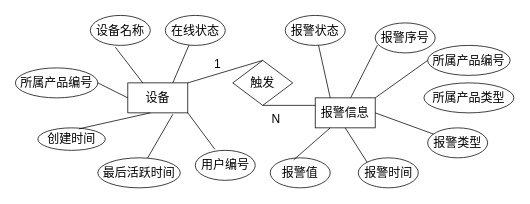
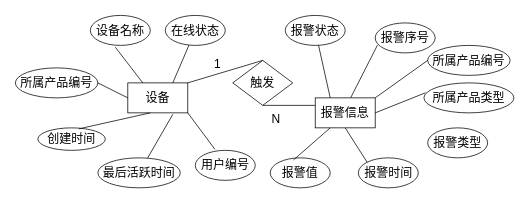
  <mxCell id="0" />
  <mxCell id="1" parent="0" />
  <mxCell id="2" value="&lt;font face=&quot;Helvetica&quot; style=&quot;font-size: 16px;&quot;&gt;报警信息&lt;/font&gt;" style="rounded=0;whiteSpace=wrap;html=1;" vertex="1" parent="1"><mxGeometry x="420" y="130" width="80" height="40" as="geometry" /></mxCell>
  <mxCell id="3" value="&lt;font style=&quot;font-size: 16px;&quot;&gt;设备&lt;/font&gt;" style="rounded=0;whiteSpace=wrap;html=1;" vertex="1" parent="1"><mxGeometry x="170" y="110" width="80" height="40" as="geometry" /></mxCell>
  <mxCell id="4" value="&lt;p class=&quot;MsoNormal&quot;&gt;&lt;font face=&quot;Helvetica&quot; style=&quot;font-size: 16px;&quot;&gt;设备名称&lt;/font&gt;&lt;/p&gt;" style="ellipse;whiteSpace=wrap;html=1;" vertex="1" parent="1"><mxGeometry x="120" y="20" width="80" height="40" as="geometry" /></mxCell>
  <mxCell id="5" value="&lt;p class=&quot;MsoNormal&quot;&gt;&lt;font face=&quot;Helvetica&quot; style=&quot;font-size: 16px;&quot;&gt;在线状态&lt;/font&gt;&lt;/p&gt;" style="ellipse;whiteSpace=wrap;html=1;" vertex="1" parent="1"><mxGeometry x="220" y="20" width="80" height="40" as="geometry" /></mxCell>
  <mxCell id="6" value="&lt;p class=&quot;MsoNormal&quot;&gt;&lt;font face=&quot;Helvetica&quot; style=&quot;font-size: 16px;&quot;&gt;用户编号&lt;/font&gt;&lt;/p&gt;" style="ellipse;whiteSpace=wrap;html=1;" vertex="1" parent="1"><mxGeometry x="260" y="200" width="80" height="40" as="geometry" /></mxCell>
  <mxCell id="7" value="&lt;p class=&quot;MsoNormal&quot;&gt;&lt;font face=&quot;Helvetica&quot; style=&quot;font-size: 16px;&quot;&gt;最后活跃时间&lt;/font&gt;&lt;/p&gt;" style="ellipse;whiteSpace=wrap;html=1;" vertex="1" parent="1"><mxGeometry x="130" y="210" width="110" height="40" as="geometry" /></mxCell>
  <mxCell id="8" value="&lt;p class=&quot;MsoNormal&quot;&gt;&lt;font face=&quot;Helvetica&quot; style=&quot;font-size: 16px;&quot;&gt;所属产品编号&lt;/font&gt;&lt;/p&gt;" style="ellipse;whiteSpace=wrap;html=1;" vertex="1" parent="1"><mxGeometry x="20" y="90" width="110" height="40" as="geometry" /></mxCell>
  <mxCell id="9" value="&lt;p class=&quot;MsoNormal&quot;&gt;&lt;span style=&quot;color: rgb(0, 0, 0);&quot;&gt;&lt;font face=&quot;Helvetica&quot; style=&quot;font-size: 16px;&quot;&gt;创建时间&lt;/font&gt;&lt;/span&gt;&lt;/p&gt;" style="ellipse;whiteSpace=wrap;html=1;" vertex="1" parent="1"><mxGeometry x="50" y="170" width="90" height="30" as="geometry" /></mxCell>
  <mxCell id="10" value="" style="endArrow=none;html=1;rounded=0;entryX=1;entryY=0.5;entryDx=0;entryDy=0;exitX=0;exitY=0.5;exitDx=0;exitDy=0;" edge="1" parent="1" source="3" target="8"><mxGeometry width="50" height="50" relative="1" as="geometry"><mxPoint x="170" y="130" as="sourcePoint" /><mxPoint x="510" y="-140" as="targetPoint" /></mxGeometry></mxCell>
  <mxCell id="11" value="" style="endArrow=none;html=1;rounded=0;entryX=0.417;entryY=1.06;entryDx=0;entryDy=0;exitX=0.25;exitY=0;exitDx=0;exitDy=0;entryPerimeter=0;" edge="1" parent="1" source="3" target="4"><mxGeometry width="50" height="50" relative="1" as="geometry"><mxPoint x="500" y="-80.5" as="sourcePoint" /><mxPoint x="558" y="-139.5" as="targetPoint" /></mxGeometry></mxCell>
  <mxCell id="12" value="" style="endArrow=none;html=1;rounded=0;exitX=0.75;exitY=0;exitDx=0;exitDy=0;" edge="1" parent="1" source="3" target="5"><mxGeometry width="50" height="50" relative="1" as="geometry"><mxPoint x="498" y="-64.5" as="sourcePoint" /><mxPoint x="600" y="-110" as="targetPoint" /></mxGeometry></mxCell>
  <mxCell id="13" value="" style="endArrow=none;html=1;rounded=0;entryX=0.327;entryY=-0.035;entryDx=0;entryDy=0;exitX=1;exitY=1;exitDx=0;exitDy=0;entryPerimeter=0;" edge="1" parent="1" source="3" target="6"><mxGeometry width="50" height="50" relative="1" as="geometry"><mxPoint x="498" y="-50" as="sourcePoint" /><mxPoint x="630" y="-75.5" as="targetPoint" /></mxGeometry></mxCell>
  <mxCell id="14" value="" style="endArrow=none;html=1;rounded=0;" edge="1" parent="1" target="7"><mxGeometry width="50" height="50" relative="1" as="geometry"><mxPoint x="230" y="152" as="sourcePoint" /><mxPoint x="612" y="-30" as="targetPoint" /></mxGeometry></mxCell>
  <mxCell id="15" value="" style="endArrow=none;html=1;rounded=0;entryX=0.607;entryY=0.045;entryDx=0;entryDy=0;entryPerimeter=0;" edge="1" parent="1" target="9"><mxGeometry width="50" height="50" relative="1" as="geometry"><mxPoint x="200" y="150" as="sourcePoint" /><mxPoint x="600" y="20" as="targetPoint" /></mxGeometry></mxCell>
  <mxCell id="16" value="&lt;span style=&quot;font-size: 16px;&quot;&gt;触发&lt;/span&gt;" style="rhombus;whiteSpace=wrap;html=1;" vertex="1" parent="1"><mxGeometry x="310" y="80" width="80" height="60" as="geometry" /></mxCell>
  <mxCell id="17" value="" style="endArrow=none;html=1;rounded=0;exitX=0.5;exitY=0;exitDx=0;exitDy=0;" edge="1" parent="1" source="16"><mxGeometry width="50" height="50" relative="1" as="geometry"><mxPoint x="450" y="30" as="sourcePoint" /><mxPoint x="250" y="110" as="targetPoint" /></mxGeometry></mxCell>
  <mxCell id="18" value="" style="endArrow=none;html=1;rounded=0;exitX=0;exitY=0.25;exitDx=0;exitDy=0;entryX=0.5;entryY=1;entryDx=0;entryDy=0;" edge="1" parent="1" source="2" target="16"><mxGeometry width="50" height="50" relative="1" as="geometry"><mxPoint x="600" y="230" as="sourcePoint" /><mxPoint x="530" y="130" as="targetPoint" /></mxGeometry></mxCell>
  <mxCell id="19" value="&lt;p class=&quot;MsoNormal&quot;&gt;&lt;font face=&quot;Helvetica&quot; style=&quot;font-size: 16px;&quot;&gt;所属产品类型&lt;/font&gt;&lt;/p&gt;" style="ellipse;whiteSpace=wrap;html=1;" vertex="1" parent="1"><mxGeometry x="565" y="110" width="120" height="40" as="geometry" /></mxCell>
  <mxCell id="20" value="&lt;p class=&quot;MsoNormal&quot;&gt;&lt;span style=&quot;color: rgb(0, 0, 0);&quot;&gt;&lt;font face=&quot;Helvetica&quot; style=&quot;font-size: 16px;&quot;&gt;报警类型&lt;/font&gt;&lt;/span&gt;&lt;/p&gt;" style="ellipse;whiteSpace=wrap;html=1;" vertex="1" parent="1"><mxGeometry x="570" y="170" width="80" height="40" as="geometry" /></mxCell>
  <mxCell id="21" value="&lt;p class=&quot;MsoNormal&quot;&gt;&lt;font face=&quot;Helvetica&quot; style=&quot;font-size: 16px;&quot;&gt;报警序号&lt;/font&gt;&lt;/p&gt;" style="ellipse;whiteSpace=wrap;html=1;" vertex="1" parent="1"><mxGeometry x="500" y="30" width="80" height="40" as="geometry" /></mxCell>
  <mxCell id="22" value="&lt;p class=&quot;MsoNormal&quot;&gt;&lt;font face=&quot;Helvetica&quot; style=&quot;font-size: 16px;&quot;&gt;所属产品编号&lt;/font&gt;&lt;/p&gt;" style="ellipse;whiteSpace=wrap;html=1;" vertex="1" parent="1"><mxGeometry x="570" y="60" width="110" height="40" as="geometry" /></mxCell>
  <mxCell id="23" value="&lt;p class=&quot;MsoNormal&quot;&gt;&lt;font face=&quot;Helvetica&quot; style=&quot;font-size: 16px;&quot;&gt;报警值&lt;/font&gt;&lt;/p&gt;" style="ellipse;whiteSpace=wrap;html=1;" vertex="1" parent="1"><mxGeometry x="360" y="210" width="80" height="40" as="geometry" /></mxCell>
  <mxCell id="24" value="&lt;p class=&quot;MsoNormal&quot;&gt;&lt;font face=&quot;Helvetica&quot; style=&quot;font-size: 16px;&quot;&gt;报警时间&lt;/font&gt;&lt;/p&gt;" style="ellipse;whiteSpace=wrap;html=1;" vertex="1" parent="1"><mxGeometry x="477.5" y="210" width="80" height="40" as="geometry" /></mxCell>
  <mxCell id="25" value="&lt;p class=&quot;MsoNormal&quot;&gt;&lt;font style=&quot;font-size: 16px;&quot;&gt;报警状态&lt;/font&gt;&lt;/p&gt;" style="ellipse;whiteSpace=wrap;html=1;" vertex="1" parent="1"><mxGeometry x="380" y="20" width="80" height="40" as="geometry" /></mxCell>
  <mxCell id="26" value="" style="endArrow=none;html=1;rounded=0;exitX=0.25;exitY=0;exitDx=0;exitDy=0;" edge="1" parent="1" source="2" target="25"><mxGeometry width="50" height="50" relative="1" as="geometry"><mxPoint x="438" y="120" as="sourcePoint" /><mxPoint x="675" y="110" as="targetPoint" /></mxGeometry></mxCell>
  <mxCell id="27" value="" style="endArrow=none;html=1;rounded=0;exitX=0.593;exitY=-0.01;exitDx=0;exitDy=0;entryX=0.038;entryY=0.74;entryDx=0;entryDy=0;entryPerimeter=0;exitPerimeter=0;" edge="1" parent="1" source="2" target="21"><mxGeometry width="50" height="50" relative="1" as="geometry"><mxPoint x="660" y="180" as="sourcePoint" /><mxPoint x="755" y="140" as="targetPoint" /></mxGeometry></mxCell>
  <mxCell id="28" value="" style="endArrow=none;html=1;rounded=0;exitX=1;exitY=0;exitDx=0;exitDy=0;entryX=0;entryY=0.5;entryDx=0;entryDy=0;" edge="1" parent="1" source="2" target="22"><mxGeometry width="50" height="50" relative="1" as="geometry"><mxPoint x="660" y="194.18" as="sourcePoint" /><mxPoint x="791.203" y="220.004" as="targetPoint" /></mxGeometry></mxCell>
- <mxCell id="29" value="" style="endArrow=none;html=1;rounded=0;exitX=1;exitY=0.5;exitDx=0;exitDy=0;" edge="1" parent="1" source="2" target="20"><mxGeometry width="50" height="50" relative="1" as="geometry"><mxPoint x="655" y="200" as="sourcePoint" /><mxPoint x="806" y="216" as="targetPoint" /></mxGeometry></mxCell>
+ <mxCell id="29" value="" style="endArrow=none;html=1;rounded=0;exitX=1;exitY=0.5;exitDx=0;exitDy=0;entryX=0.018;entryY=0.33;entryDx=0;entryDy=0;entryPerimeter=0;" edge="1" parent="1" source="2" target="19"><mxGeometry width="50" height="50" relative="1" as="geometry"><mxPoint x="655" y="200" as="sourcePoint" /><mxPoint x="806" y="216" as="targetPoint" /></mxGeometry></mxCell>
  <mxCell id="30" value="" style="endArrow=none;html=1;rounded=0;exitX=0.5;exitY=1;exitDx=0;exitDy=0;entryX=0;entryY=0;entryDx=0;entryDy=0;" edge="1" parent="1" source="2" target="24"><mxGeometry width="50" height="50" relative="1" as="geometry"><mxPoint x="635" y="220" as="sourcePoint" /><mxPoint x="756" y="327" as="targetPoint" /></mxGeometry></mxCell>
  <mxCell id="31" value="" style="endArrow=none;html=1;rounded=0;exitX=0.25;exitY=1;exitDx=0;exitDy=0;entryX=0.388;entryY=0.07;entryDx=0;entryDy=0;entryPerimeter=0;" edge="1" parent="1" source="2" target="23"><mxGeometry width="50" height="50" relative="1" as="geometry"><mxPoint x="575" y="230" as="sourcePoint" /><mxPoint x="640" y="380" as="targetPoint" /></mxGeometry></mxCell>
  <mxCell id="32" value="&lt;span style=&quot;font-size: 16px;&quot;&gt;1&lt;/span&gt;" style="text;html=1;align=center;verticalAlign=middle;whiteSpace=wrap;rounded=0;" vertex="1" parent="1"><mxGeometry x="260" y="70" width="60" height="30" as="geometry" /></mxCell>
  <mxCell id="33" value="&lt;span style=&quot;font-size: 16px;&quot;&gt;N&lt;/span&gt;" style="text;html=1;align=center;verticalAlign=middle;whiteSpace=wrap;rounded=0;" vertex="1" parent="1"><mxGeometry x="337.5" y="143" width="60" height="30" as="geometry" /></mxCell>
